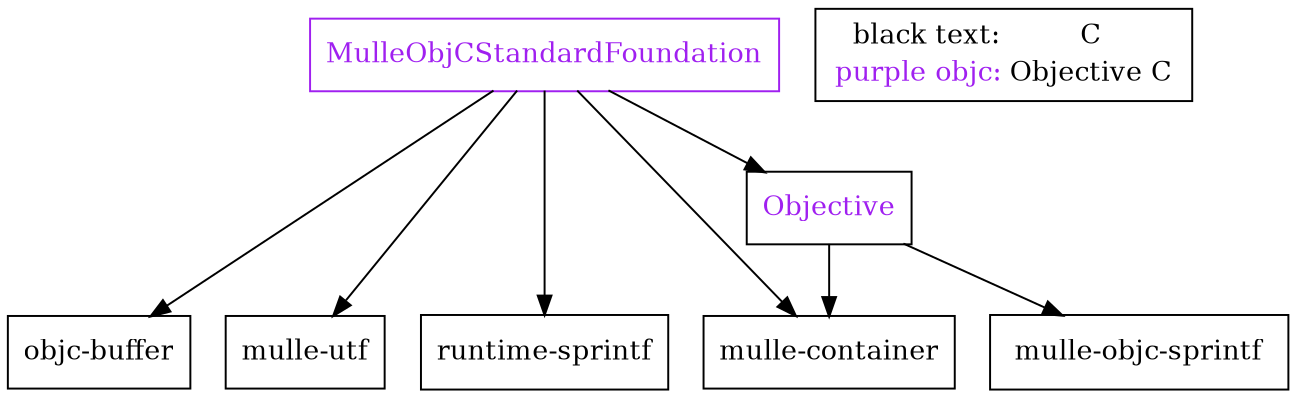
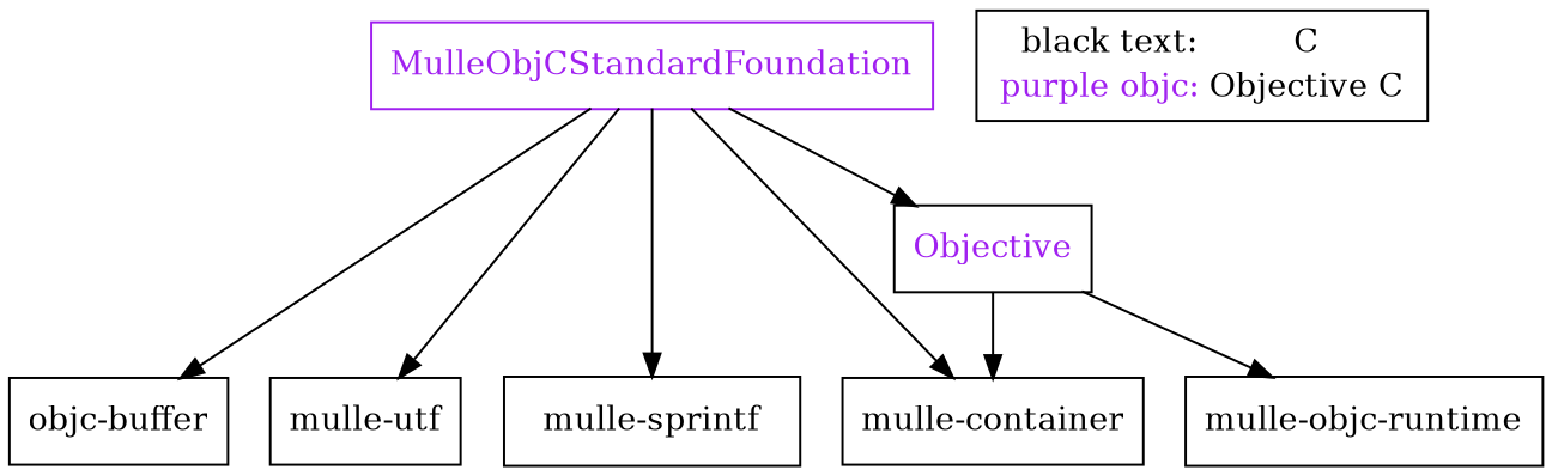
  digraph {
    node [shape=record]
    n1 [label="objc-buffer"]
-   "mulle-objc-runtime" [label="mulle-objc-sprintf"]
+   "mulle-objc-runtime"
    "mulle-utf"
-   "mulle-sprintf" [label="runtime-sprintf"]
+   "mulle-sprintf"
    "mulle-container"
    n6 [label=<<table border="0" cellpadding="2" cellspacing="0" cellborder="0"> 			       <tr><td align="right"><font color="#000000">black text:</font></td><td>C</td></tr> 			       <tr><td align="right"><font color="#a020f0">purple objc:</font></td><td>Objective C</td></tr> 			      </table>>]
    n7 [fontcolor=purple label=Objective]
    MulleObjCStandardFoundation [color=purple fontcolor=purple]
    subgraph sub_1 {
      rank=same
      n1
      "mulle-objc-runtime"
      "mulle-utf"
      "mulle-sprintf"
      "mulle-container"
    }
    subgraph sub_2 {
      label=Legend
      n6
    }
    n7 -> "mulle-objc-runtime"
    n7 -> "mulle-container"
    MulleObjCStandardFoundation -> n1
    MulleObjCStandardFoundation -> "mulle-utf"
    MulleObjCStandardFoundation -> "mulle-sprintf"
    MulleObjCStandardFoundation -> "mulle-container"
    MulleObjCStandardFoundation -> n7
  }
